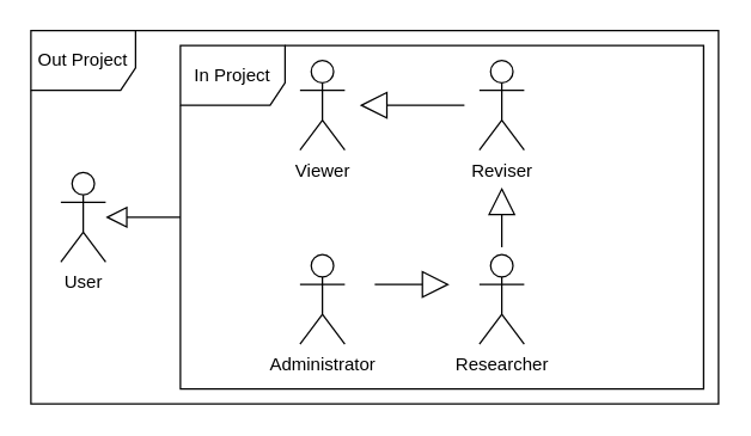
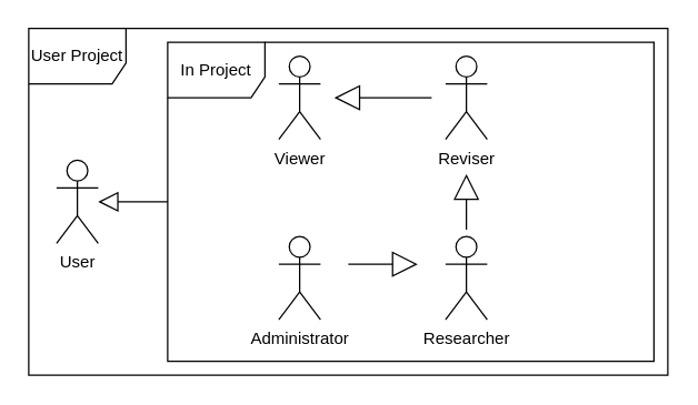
  <mxCell id="0" />
  <mxCell id="1" parent="0" />
  <mxCell id="2" value="In Project" style="shape=umlFrame;whiteSpace=wrap;html=1;width=70;height=40;" vertex="1" parent="1"><mxGeometry x="120" y="30" width="350" height="230" as="geometry" /></mxCell>
  <mxCell id="3" value="User" style="shape=umlActor;verticalLabelPosition=bottom;labelBackgroundColor=#ffffff;verticalAlign=top;html=1;" vertex="1" parent="1"><mxGeometry x="40" y="115" width="30" height="60" as="geometry" /></mxCell>
  <mxCell id="4" value="Viewer" style="shape=umlActor;verticalLabelPosition=bottom;labelBackgroundColor=#ffffff;verticalAlign=top;html=1;" vertex="1" parent="1"><mxGeometry x="200" y="40" width="30" height="60" as="geometry" /></mxCell>
  <mxCell id="5" value="Reviser" style="shape=umlActor;verticalLabelPosition=bottom;labelBackgroundColor=#ffffff;verticalAlign=top;html=1;" vertex="1" parent="1"><mxGeometry x="320" y="40" width="30" height="60" as="geometry" /></mxCell>
  <mxCell id="6" value="Researcher" style="shape=umlActor;verticalLabelPosition=bottom;labelBackgroundColor=#ffffff;verticalAlign=top;html=1;" vertex="1" parent="1"><mxGeometry x="320" y="170" width="30" height="60" as="geometry" /></mxCell>
  <mxCell id="7" value="Administrator" style="shape=umlActor;verticalLabelPosition=bottom;labelBackgroundColor=#ffffff;verticalAlign=top;html=1;" vertex="1" parent="1"><mxGeometry x="200" y="170" width="30" height="60" as="geometry" /></mxCell>
  <mxCell id="8" style="edgeStyle=orthogonalEdgeStyle;rounded=0;orthogonalLoop=1;jettySize=auto;html=1;endArrow=block;endFill=0;endSize=12;strokeWidth=1;" edge="1" parent="1" source="2"><mxGeometry relative="1" as="geometry"><mxPoint x="70" y="145" as="targetPoint" /></mxGeometry></mxCell>
  <mxCell id="9" value="" style="endArrow=block;endSize=16;endFill=0;html=1;strokeWidth=1;" edge="1" parent="1"><mxGeometry width="160" relative="1" as="geometry"><mxPoint x="310" y="70" as="sourcePoint" /><mxPoint x="240" y="70" as="targetPoint" /></mxGeometry></mxCell>
  <mxCell id="10" value="" style="endArrow=block;endSize=16;endFill=0;html=1;strokeWidth=1;" edge="1" parent="1"><mxGeometry width="160" relative="1" as="geometry"><mxPoint x="335" y="165" as="sourcePoint" /><mxPoint x="335" y="125" as="targetPoint" /></mxGeometry></mxCell>
  <mxCell id="11" value="" style="endArrow=block;endSize=16;endFill=0;html=1;strokeWidth=1;" edge="1" parent="1"><mxGeometry width="160" relative="1" as="geometry"><mxPoint x="250" y="190" as="sourcePoint" /><mxPoint x="300" y="190" as="targetPoint" /></mxGeometry></mxCell>
- <mxCell id="12" value="Out Project" style="shape=umlFrame;whiteSpace=wrap;html=1;width=70;height=40;" vertex="1" parent="1"><mxGeometry x="20" y="20" width="460" height="250" as="geometry" /></mxCell>
+ <mxCell id="12" value="User Project" style="shape=umlFrame;whiteSpace=wrap;html=1;width=70;height=40;" vertex="1" parent="1"><mxGeometry x="20" y="20" width="460" height="250" as="geometry" /></mxCell>
